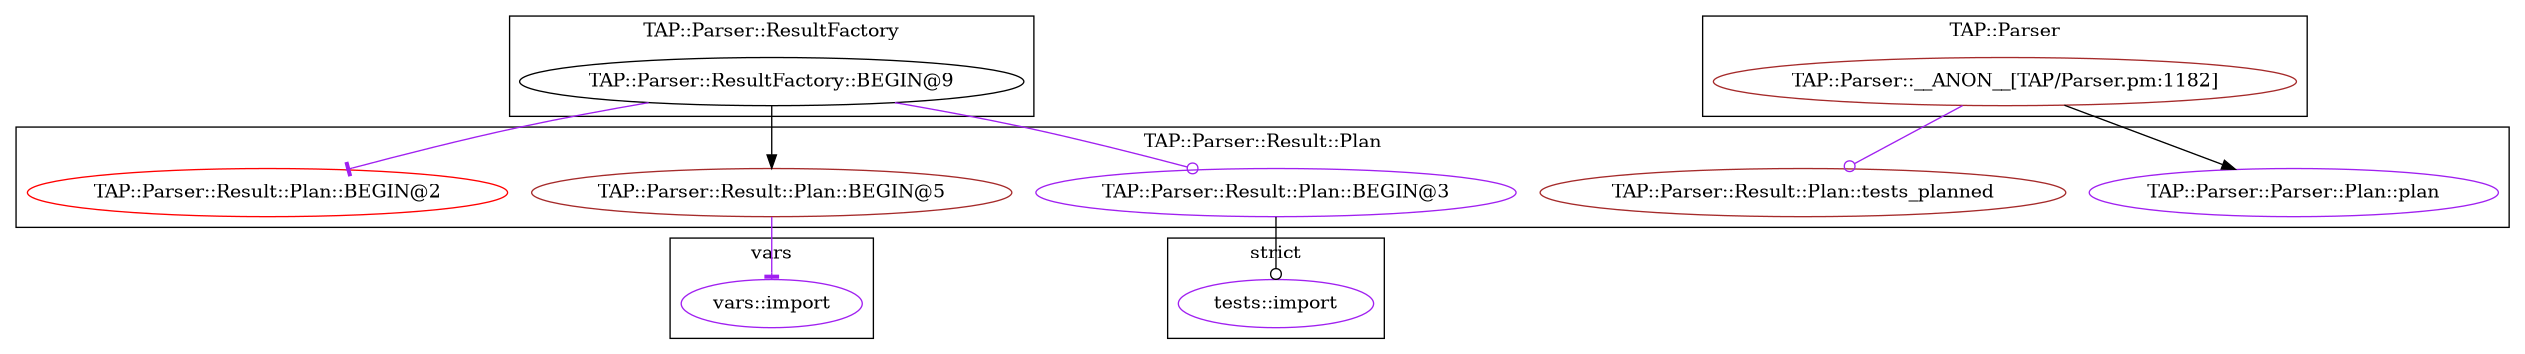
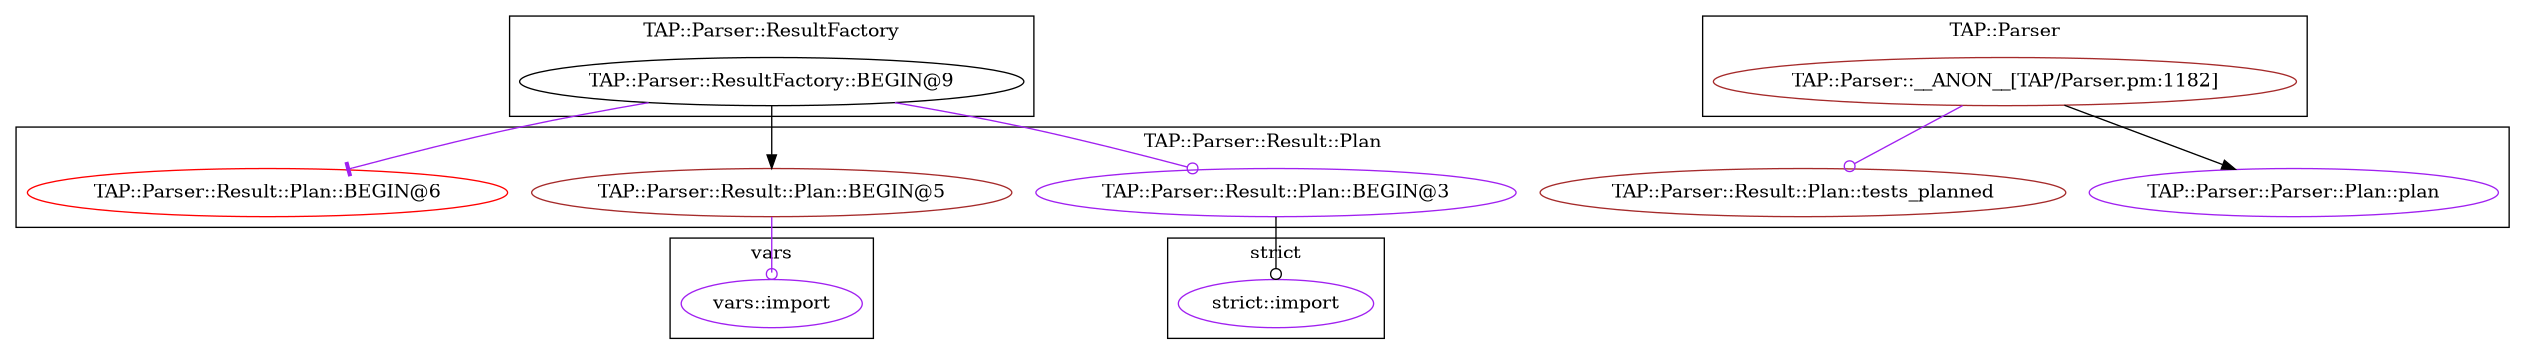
  digraph {
    node [color=purple]
    edge [arrowhead=odot color=purple]
    "vars::import"
    "TAP::Parser::ResultFactory::BEGIN@9" [color=black]
-   "strict::import" [label="tests::import"]
+   "strict::import"
    "TAP::Parser::Result::Plan::BEGIN@5" [color=brown]
    "TAP::Parser::Result::Plan::BEGIN@3"
-   "TAP::Parser::Result::Plan::BEGIN@6" [color=red label="TAP::Parser::Result::Plan::BEGIN@2"]
+   "TAP::Parser::Result::Plan::BEGIN@6" [color=red]
    "TAP::Parser::Result::Plan::tests_planned" [color=brown]
    n8 [label="TAP::Parser::Parser::Plan::plan"]
    "TAP::Parser::__ANON__[TAP/Parser.pm:1182]" [color=brown]
    subgraph cluster_1 {
      label=vars
      "vars::import"
    }
    subgraph cluster_2 {
      label="TAP::Parser::ResultFactory"
      "TAP::Parser::ResultFactory::BEGIN@9"
    }
    subgraph cluster_3 {
      label="strict"
      "strict::import"
    }
    subgraph cluster_4 {
      label="TAP::Parser::Result::Plan"
      "TAP::Parser::Result::Plan::BEGIN@5"
      "TAP::Parser::Result::Plan::BEGIN@3"
      "TAP::Parser::Result::Plan::BEGIN@6"
      "TAP::Parser::Result::Plan::tests_planned"
      n8
    }
    subgraph cluster_5 {
      label="TAP::Parser"
      "TAP::Parser::__ANON__[TAP/Parser.pm:1182]"
    }
    "TAP::Parser::ResultFactory::BEGIN@9" -> "TAP::Parser::Result::Plan::BEGIN@5" [arrowhead=normal color=black]
    "TAP::Parser::ResultFactory::BEGIN@9" -> "TAP::Parser::Result::Plan::BEGIN@3"
    "TAP::Parser::ResultFactory::BEGIN@9" -> "TAP::Parser::Result::Plan::BEGIN@6" [arrowhead=tee]
-   "TAP::Parser::Result::Plan::BEGIN@5" -> "vars::import" [arrowhead=tee]
+   "TAP::Parser::Result::Plan::BEGIN@5" -> "vars::import"
    "TAP::Parser::Result::Plan::BEGIN@3" -> "strict::import" [color=black]
    "TAP::Parser::__ANON__[TAP/Parser.pm:1182]" -> "TAP::Parser::Result::Plan::tests_planned"
    "TAP::Parser::__ANON__[TAP/Parser.pm:1182]" -> n8 [arrowhead=normal color=black]
  }
